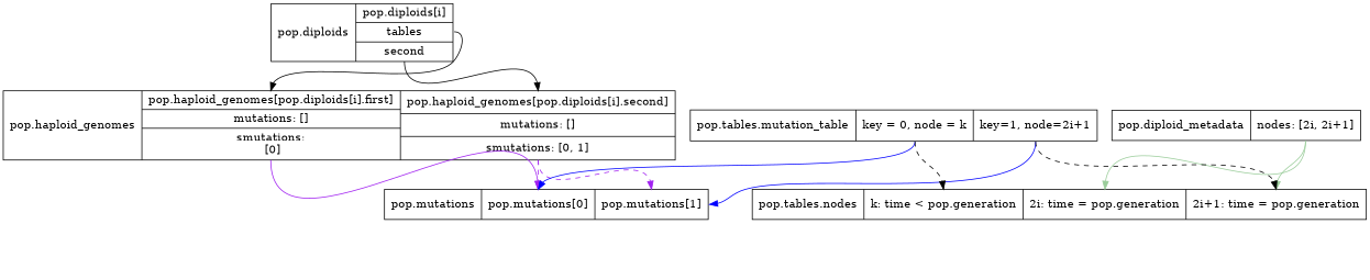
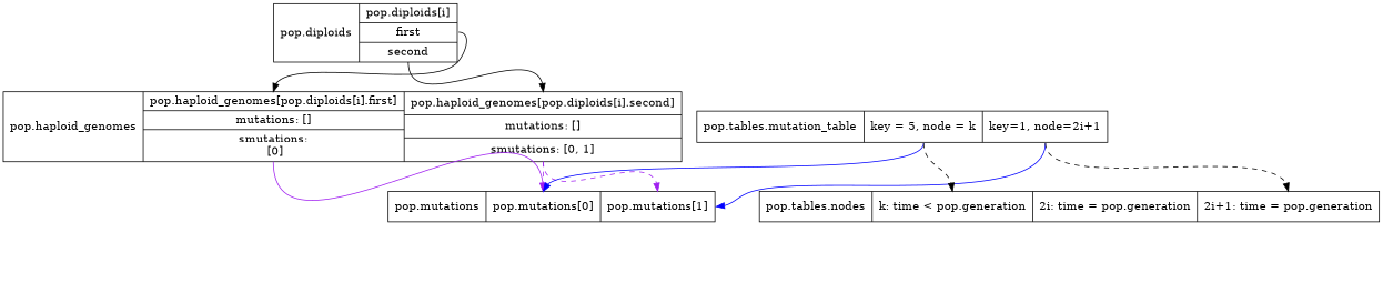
  digraph {
    node [shape=record]
    edge [headport=m0 tailport=f0]
-   n1 [label="pop.diploids|{<d0>pop.diploids[i]\n|<f0>tables|<f1>second}"]
+   n1 [label="pop.diploids|{<d0>pop.diploids[i]\n|<f0>first|<f1>second}"]
    n2 [label="pop.haploid_genomes|{<g0>pop.haploid_genomes[pop.diploids[i].first]|mutations: []|<m0>smutations:\n        [0]}|{<g1>pop.haploid_genomes[pop.diploids[i].second]|mutations: []|<m1>smutations: [0, 1]}"]
    n3 [label="pop.mutations|<m0>pop.mutations[0]|<m1>pop.mutations[1]"]
-   n4 [label="pop.diploid_metadata|<f0>nodes: [2i, 2i+1]"]
    n5 [label="pop.tables.nodes|<k>k: time \< pop.generation|<n0>2i: time = pop.generation|<n1>2i+1: time = pop.generation"]
-   n6 [label="<mt>pop.tables.mutation_table|<r0>key = 0, node = k|<r1>key=1, node=2i+1"]
+   n6 [label="<mt>pop.tables.mutation_table|<r0>key = 5, node = k|<r1>key=1, node=2i+1"]
    n1 -> n2 [headport=g0]
    n1 -> n2 [headport=g1 tailport=f1]
    n2 -> n3 [color=purple tailport=m0]
    n2 -> n3 [color=purple style=dashed tailport=m1]
    n2 -> n3 [color=purple headport=m1 style=dashed tailport=m1]
-   n4 -> n5 [color=darkseagreen3 headport=n0]
-   n4 -> n5 [color=darkseagreen3 headport=n1]
    n6 -> n3 [color=blue tailport=r0]
    n6 -> n3 [color=blue headport=m1 tailport=r1]
    n6 -> n5 [headport=k style=dashed tailport=r0]
    n6 -> n5 [headport=n1 style=dashed tailport=r1]
  }
